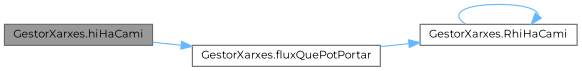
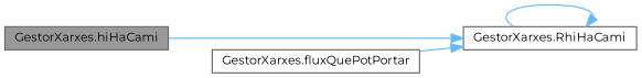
  digraph {
    fontname=Montserrat
    rankdir=LR
    node [color=grey40 fillcolor=white fontname=Montserrat fontsize=10 shape=box style=filled]
    edge [color=steelblue1 fontname=Montserrat fontsize=10 labelfontname=Helvetica labelfontsize=10 style=solid]
    n1 [color=gray40 fillcolor=grey60 fontcolor=black height=0.2 label="GestorXarxes.hiHaCami" width=0.4]
    n2 [height=0.2 label="GestorXarxes.RhiHaCami" width=0.4]
    n3 [height=0.2 label="GestorXarxes.fluxQuePotPortar" width=0.4]
-   n1 -> n3
+   n1 -> n2
    n2 -> n2
    n3 -> n2
  }
